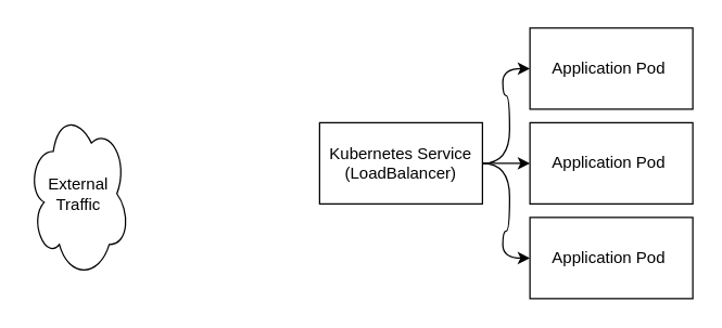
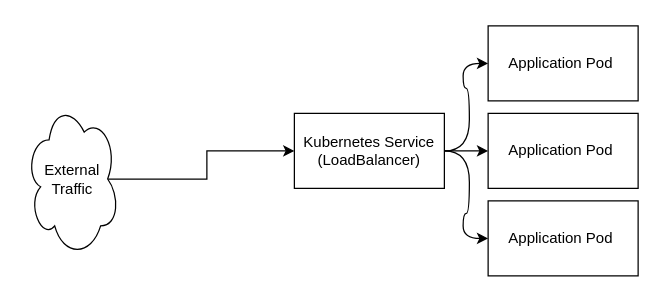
  <mxCell id="0" />
  <mxCell id="1" parent="0" />
+ <mxCell id="2" style="edgeStyle=orthogonalEdgeStyle;rounded=0;orthogonalLoop=1;jettySize=auto;html=1;exitX=0.875;exitY=0.5;exitDx=0;exitDy=0;exitPerimeter=0;entryX=0;entryY=0.5;entryDx=0;entryDy=0;" edge="1" parent="1" source="3" target="7"><mxGeometry relative="1" as="geometry" /></mxCell>
  <mxCell id="3" value="External Traffic" style="ellipse;shape=cloud;whiteSpace=wrap;html=1;" vertex="1" parent="1"><mxGeometry x="20" y="80" width="75" height="125" as="geometry" /></mxCell>
  <mxCell id="4" style="edgeStyle=orthogonalEdgeStyle;orthogonalLoop=1;jettySize=auto;html=1;exitX=1;exitY=0.5;exitDx=0;exitDy=0;entryX=0;entryY=0.5;entryDx=0;entryDy=0;curved=1;" edge="1" parent="1" source="7" target="8"><mxGeometry relative="1" as="geometry" /></mxCell>
  <mxCell id="5" style="edgeStyle=orthogonalEdgeStyle;rounded=0;orthogonalLoop=1;jettySize=auto;html=1;exitX=1;exitY=0.5;exitDx=0;exitDy=0;entryX=0;entryY=0.5;entryDx=0;entryDy=0;" edge="1" parent="1" source="7" target="9"><mxGeometry relative="1" as="geometry" /></mxCell>
  <mxCell id="6" style="edgeStyle=orthogonalEdgeStyle;orthogonalLoop=1;jettySize=auto;html=1;exitX=1;exitY=0.5;exitDx=0;exitDy=0;entryX=0;entryY=0.5;entryDx=0;entryDy=0;curved=1;" edge="1" parent="1" source="7" target="10"><mxGeometry relative="1" as="geometry" /></mxCell>
  <mxCell id="7" value="Kubernetes Service (LoadBalancer)" style="rounded=0;whiteSpace=wrap;html=1;" vertex="1" parent="1"><mxGeometry x="235" y="90" width="120" height="60" as="geometry" /></mxCell>
  <mxCell id="8" value="Application Pod&amp;nbsp;" style="rounded=0;whiteSpace=wrap;html=1;" vertex="1" parent="1"><mxGeometry x="390" y="20" width="120" height="60" as="geometry" /></mxCell>
  <mxCell id="9" value="Application Pod&amp;nbsp;" style="rounded=0;whiteSpace=wrap;html=1;" vertex="1" parent="1"><mxGeometry x="390" y="90" width="120" height="60" as="geometry" /></mxCell>
  <mxCell id="10" value="Application Pod&amp;nbsp;" style="rounded=0;whiteSpace=wrap;html=1;" vertex="1" parent="1"><mxGeometry x="390" y="160" width="120" height="60" as="geometry" /></mxCell>
